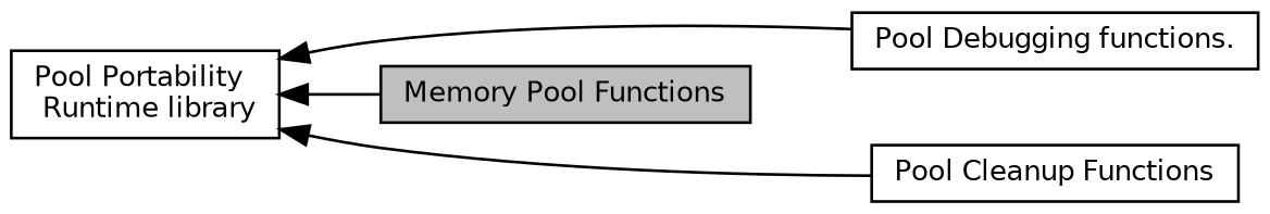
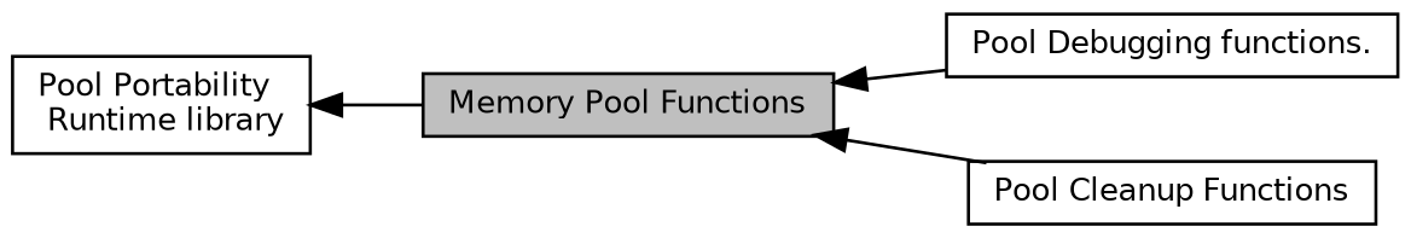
  digraph {
    rankdir=LR
    node [color=black fillcolor=white fontname=Helvetica fontsize=10 shape=record style=filled]
    edge [dir=back fontname=Helvetica fontsize=10 labelfontname=Helvetica labelfontsize=10 shape=plaintext style=solid]
    n1 [fillcolor=grey75 fontcolor=black height=0.2 label="Memory Pool Functions" width=0.4]
    n2 [height=0.2 label="Pool Debugging functions." width=0.4]
    n3 [height=0.2 label="Pool Cleanup Functions" width=0.4]
    n4 [height=0.2 label="Pool Portability\l Runtime library" width=0.4]
-   n4 -> n2
-   n4 -> n3
+   n1 -> n2
+   n1 -> n3
    n4 -> n1
  }
